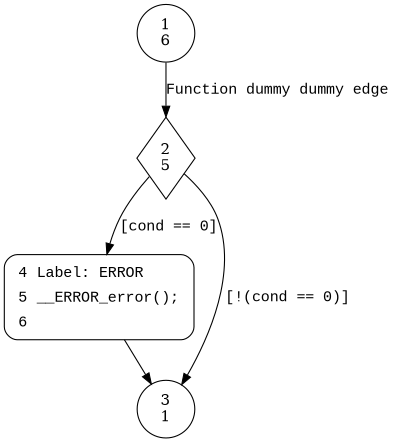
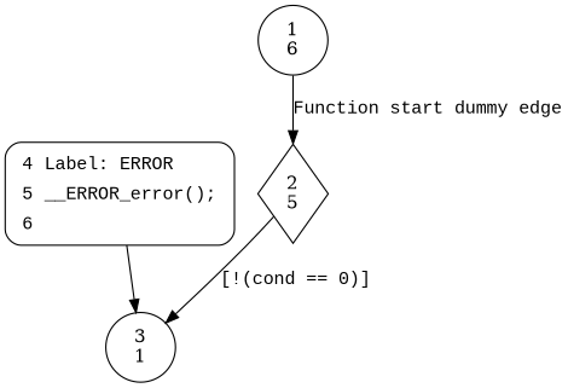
  digraph {
    node [shape=circle]
    edge [fontname="Courier New"]
    n1 [label="2\n5" shape=diamond]
    n2 [fillcolor=white fontname="Courier New" label=<<table border="0" cellborder="0" cellpadding="3" bgcolor="white"><tr><td align="right">4</td><td align="left">Label: ERROR</td></tr><tr><td align="right">5</td><td align="left">__ERROR_error();</td></tr><tr><td align="right">6</td><td align="left"></td></tr></table>> penwidth=1 shape=Mrecord style="filled,bold"]
    n3 [label="3\n1"]
    n4 [label="1\n6"]
-   n1 -> n2 [label="[cond == 0]"]
    n1 -> n3 [label="[!(cond == 0)]"]
    n2 -> n3 [fontname=""]
-   n4 -> n1 [label="Function dummy dummy edge"]
+   n4 -> n1 [label="Function start dummy edge"]
  }
